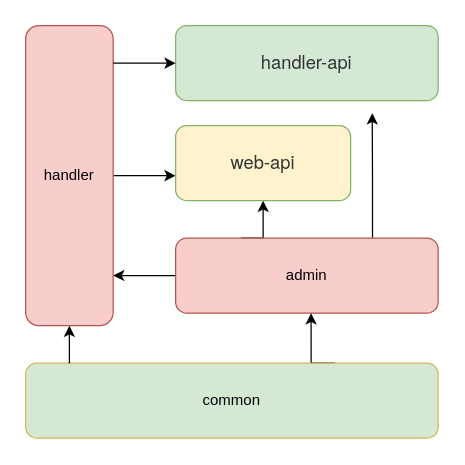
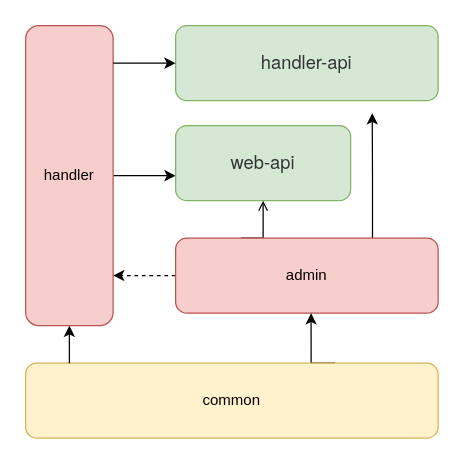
  <mxCell id="0" />
  <mxCell id="1" parent="0" />
  <mxCell id="2" style="edgeStyle=orthogonalEdgeStyle;rounded=0;orthogonalLoop=1;jettySize=auto;html=1;exitX=1;exitY=0.5;exitDx=0;exitDy=0;" edge="1" parent="1" source="3"><mxGeometry relative="1" as="geometry"><mxPoint x="140" y="140" as="targetPoint" /></mxGeometry></mxCell>
  <mxCell id="3" value="handler" style="rounded=1;whiteSpace=wrap;html=1;fillColor=#f8cecc;strokeColor=#b85450;horizontal=1;" vertex="1" parent="1"><mxGeometry x="20" y="20" width="70" height="240" as="geometry" /></mxCell>
- <mxCell id="4" style="edgeStyle=orthogonalEdgeStyle;rounded=0;orthogonalLoop=1;jettySize=auto;html=1;exitX=0.25;exitY=0;exitDx=0;exitDy=0;entryX=0.5;entryY=1;entryDx=0;entryDy=0;" edge="1" parent="1" source="7" target="10"><mxGeometry relative="1" as="geometry" /></mxCell>
- <mxCell id="5" style="edgeStyle=orthogonalEdgeStyle;rounded=0;orthogonalLoop=1;jettySize=auto;html=1;exitX=0;exitY=0.5;exitDx=0;exitDy=0;entryX=1;entryY=0.833;entryDx=0;entryDy=0;entryPerimeter=0;" edge="1" parent="1" source="7" target="3"><mxGeometry relative="1" as="geometry" /></mxCell>
+ <mxCell id="4" style="edgeStyle=orthogonalEdgeStyle;rounded=0;orthogonalLoop=1;jettySize=auto;html=1;exitX=0.25;exitY=0;exitDx=0;exitDy=0;entryX=0.5;entryY=1;entryDx=0;entryDy=0;endArrow=open;" edge="1" parent="1" source="7" target="10"><mxGeometry relative="1" as="geometry" /></mxCell>
+ <mxCell id="5" style="edgeStyle=orthogonalEdgeStyle;rounded=0;orthogonalLoop=1;jettySize=auto;html=1;exitX=0;exitY=0.5;exitDx=0;exitDy=0;entryX=1;entryY=0.833;entryDx=0;entryDy=0;entryPerimeter=0;dashed=1;" edge="1" parent="1" source="7" target="3"><mxGeometry relative="1" as="geometry" /></mxCell>
  <mxCell id="6" style="edgeStyle=orthogonalEdgeStyle;rounded=0;orthogonalLoop=1;jettySize=auto;html=1;exitX=0.75;exitY=0;exitDx=0;exitDy=0;" edge="1" parent="1" source="7"><mxGeometry relative="1" as="geometry"><mxPoint x="297.286" y="90" as="targetPoint" /></mxGeometry></mxCell>
  <mxCell id="7" value="admin" style="rounded=1;whiteSpace=wrap;html=1;fillColor=#f8cecc;strokeColor=#b85450;" vertex="1" parent="1"><mxGeometry x="140" y="190" width="210" height="60" as="geometry" /></mxCell>
  <mxCell id="8" style="edgeStyle=orthogonalEdgeStyle;rounded=0;orthogonalLoop=1;jettySize=auto;html=1;exitX=0.75;exitY=0;exitDx=0;exitDy=0;entryX=0.516;entryY=1;entryDx=0;entryDy=0;entryPerimeter=0;" edge="1" parent="1" source="9" target="7"><mxGeometry relative="1" as="geometry"><Array as="points"><mxPoint x="248" y="290" /></Array></mxGeometry></mxCell>
- <mxCell id="9" value="common" style="rounded=1;whiteSpace=wrap;html=1;fillColor=#d5e8d4;strokeColor=#d6b656;" vertex="1" parent="1"><mxGeometry x="20" y="290" width="330" height="60" as="geometry" /></mxCell>
- <mxCell id="10" value="&lt;div&gt;&lt;div class=&quot;document&quot;&gt;&lt;div class=&quot;section&quot;&gt;&lt;p class=&quot;paragraph text-align-type-left pap-line-1.3 pap-line-rule-auto pap-spacing-before-3pt pap-spacing-after-3pt pap-left-indent-0pt pap-hanging-indent-16.8pt&quot; style=&quot;text-align: left ; line-height: 130% ; margin-top: 4px ; margin-bottom: 4px&quot;&gt;&lt;span style=&quot;font-size: 11pt ; font-family: &amp;#34;helvetica neue&amp;#34; , &amp;#34;helvetica&amp;#34; , &amp;#34;pingfang sc&amp;#34; , &amp;#34;microsoft yahei&amp;#34; , &amp;#34;source han sans sc&amp;#34; , &amp;#34;noto sans cjk sc&amp;#34; , &amp;#34;wenquanyi micro hei&amp;#34; , sans-serif ; color: rgb(51 , 51 , 51) ; letter-spacing: 0pt ; vertical-align: baseline&quot;&gt;web-api&lt;/span&gt;&lt;/p&gt;&lt;/div&gt;&lt;/div&gt;&lt;/div&gt;" style="rounded=1;whiteSpace=wrap;html=1;fillColor=#fff2cc;strokeColor=#82b366;" vertex="1" parent="1"><mxGeometry x="140" y="100" width="140" height="60" as="geometry" /></mxCell>
+ <mxCell id="9" value="common" style="rounded=1;whiteSpace=wrap;html=1;fillColor=#fff2cc;strokeColor=#d6b656;" vertex="1" parent="1"><mxGeometry x="20" y="290" width="330" height="60" as="geometry" /></mxCell>
+ <mxCell id="10" value="&lt;div&gt;&lt;div class=&quot;document&quot;&gt;&lt;div class=&quot;section&quot;&gt;&lt;p class=&quot;paragraph text-align-type-left pap-line-1.3 pap-line-rule-auto pap-spacing-before-3pt pap-spacing-after-3pt pap-left-indent-0pt pap-hanging-indent-16.8pt&quot; style=&quot;text-align: left ; line-height: 130% ; margin-top: 4px ; margin-bottom: 4px&quot;&gt;&lt;span style=&quot;font-size: 11pt ; font-family: &amp;#34;helvetica neue&amp;#34; , &amp;#34;helvetica&amp;#34; , &amp;#34;pingfang sc&amp;#34; , &amp;#34;microsoft yahei&amp;#34; , &amp;#34;source han sans sc&amp;#34; , &amp;#34;noto sans cjk sc&amp;#34; , &amp;#34;wenquanyi micro hei&amp;#34; , sans-serif ; color: rgb(51 , 51 , 51) ; letter-spacing: 0pt ; vertical-align: baseline&quot;&gt;web-api&lt;/span&gt;&lt;/p&gt;&lt;/div&gt;&lt;/div&gt;&lt;/div&gt;" style="rounded=1;whiteSpace=wrap;html=1;fillColor=#d5e8d4;strokeColor=#82b366;" vertex="1" parent="1"><mxGeometry x="140" y="100" width="140" height="60" as="geometry" /></mxCell>
  <mxCell id="11" value="&lt;div&gt;&lt;div class=&quot;document&quot;&gt;&lt;div class=&quot;section&quot;&gt;&lt;p class=&quot;paragraph text-align-type-left pap-line-1.3 pap-line-rule-auto pap-spacing-before-3pt pap-spacing-after-3pt pap-left-indent-0pt pap-hanging-indent-16.8pt&quot; style=&quot;text-align: left ; line-height: 130% ; margin-top: 4px ; margin-bottom: 4px&quot;&gt;&lt;span style=&quot;font-size: 11pt ; font-family: &amp;#34;helvetica neue&amp;#34; , &amp;#34;helvetica&amp;#34; , &amp;#34;pingfang sc&amp;#34; , &amp;#34;microsoft yahei&amp;#34; , &amp;#34;source han sans sc&amp;#34; , &amp;#34;noto sans cjk sc&amp;#34; , &amp;#34;wenquanyi micro hei&amp;#34; , sans-serif ; color: rgb(51 , 51 , 51) ; letter-spacing: 0pt ; vertical-align: baseline&quot;&gt;handler-api&lt;/span&gt;&lt;/p&gt;&lt;/div&gt;&lt;/div&gt;&lt;/div&gt;" style="rounded=1;whiteSpace=wrap;html=1;fillColor=#d5e8d4;strokeColor=#82b366;gradientColor=none;" vertex="1" parent="1"><mxGeometry x="140" y="20" width="210" height="60" as="geometry" /></mxCell>
  <mxCell id="12" value="" style="endArrow=classic;html=1;rounded=0;entryX=0.5;entryY=1;entryDx=0;entryDy=0;" edge="1" parent="1" target="3"><mxGeometry width="50" height="50" relative="1" as="geometry"><mxPoint x="55" y="290" as="sourcePoint" /><mxPoint x="280" y="160" as="targetPoint" /></mxGeometry></mxCell>
  <mxCell id="13" value="" style="endArrow=classic;html=1;rounded=0;entryX=0;entryY=0.5;entryDx=0;entryDy=0;exitX=1;exitY=0.125;exitDx=0;exitDy=0;exitPerimeter=0;" edge="1" parent="1" source="3" target="11"><mxGeometry width="50" height="50" relative="1" as="geometry"><mxPoint x="130" y="190" as="sourcePoint" /><mxPoint x="180" y="140" as="targetPoint" /></mxGeometry></mxCell>
